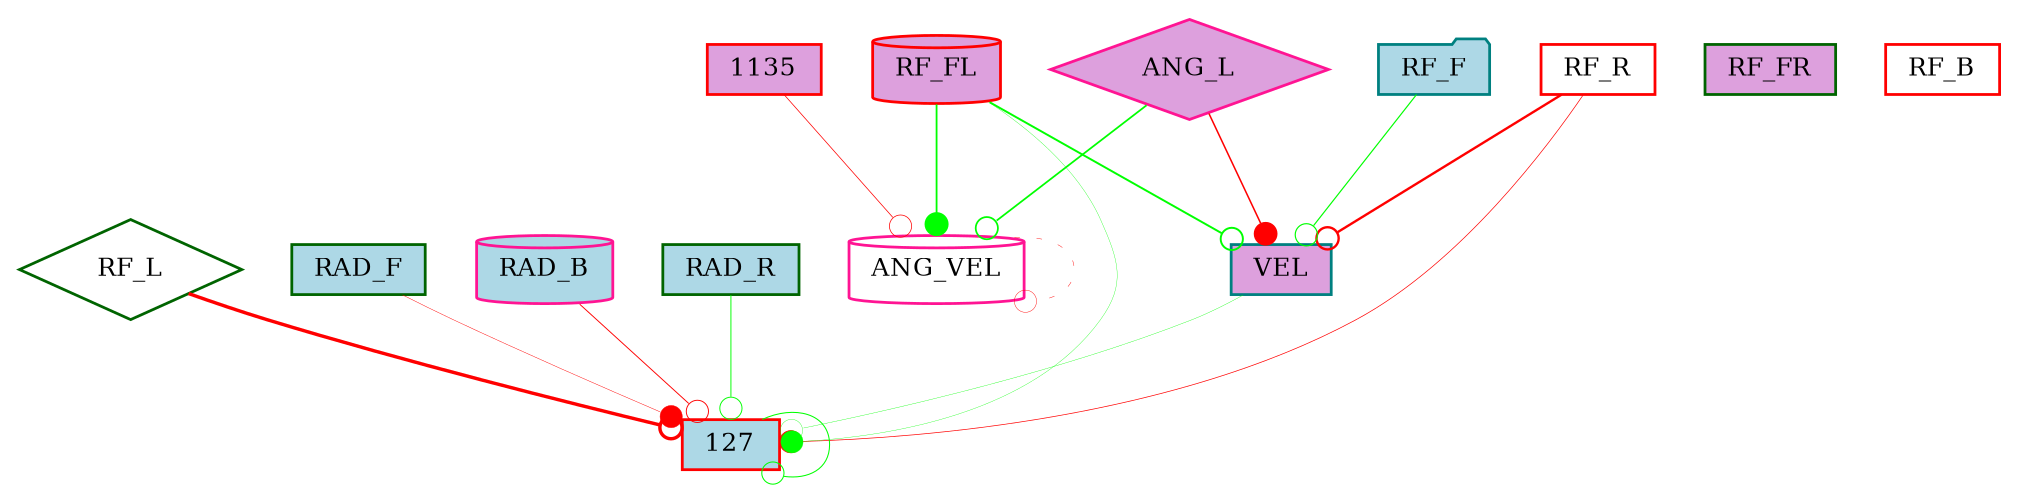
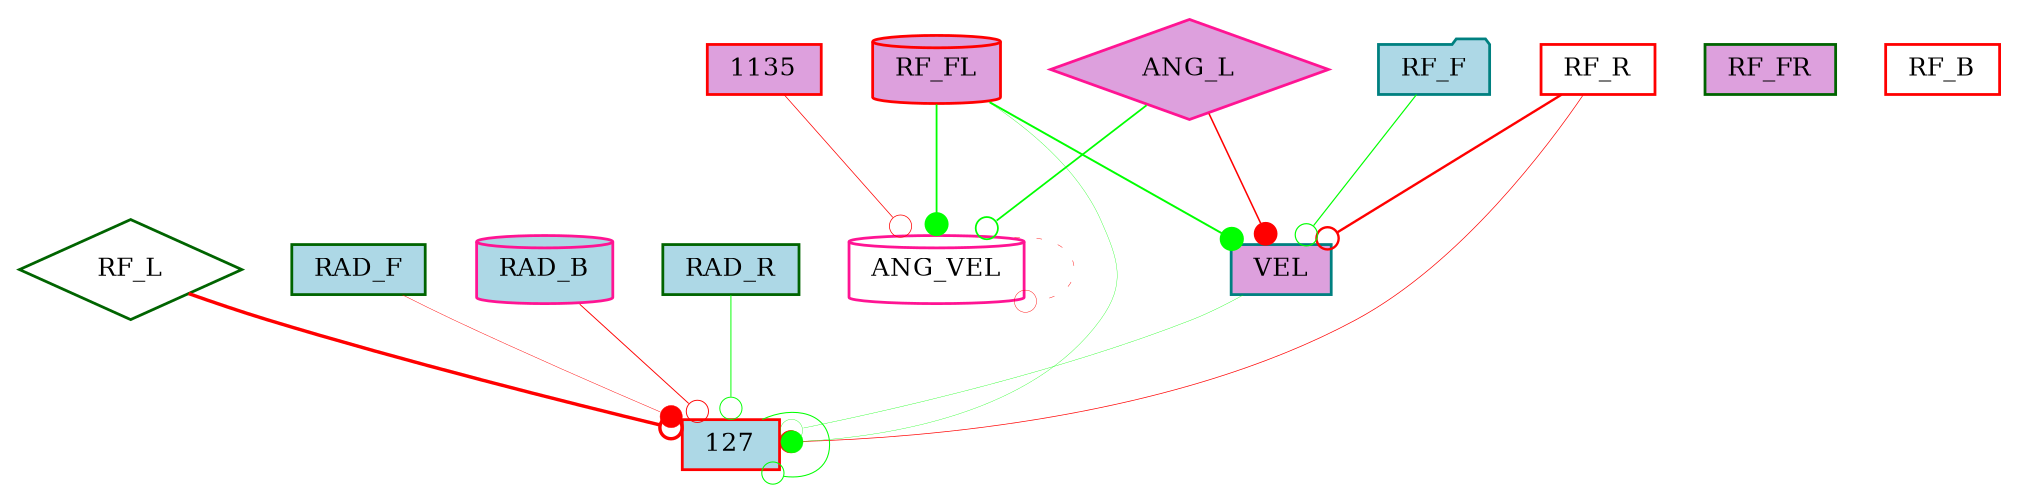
  digraph {
    node [color=red fillcolor=plum fontsize=9 shape=box style=filled]
    edge [arrowhead=odot color=red style=solid]
    RF_R [fillcolor=white height=0.2 width=0.2]
    VEL [color=teal height=0.2 width=0.2]
    127 [fillcolor=lightblue height=0.2 width=0.2]
    RF_FR [color=darkgreen height=0.2 width=0.2]
    RF_F [color=teal fillcolor=lightblue height=0.2 shape=folder width=0.2]
    RF_FL [height=0.2 shape=cylinder width=0.2]
    ANG_VEL [color=deeppink fillcolor=white height=0.2 shape=cylinder width=0.2]
    RF_L [color=darkgreen fillcolor=white height=0.2 shape=diamond width=0.2]
    RF_B [fillcolor=white height=0.2 width=0.2]
    RAD_F [color=darkgreen fillcolor=lightblue height=0.2 width=0.2]
    n11 [color=deeppink height=0.2 label=ANG_L shape=diamond width=0.2]
    RAD_B [color=deeppink fillcolor=lightblue height=0.2 shape=cylinder width=0.2]
    RAD_R [color=darkgreen fillcolor=lightblue height=0.2 width=0.2]
    1135 [height=0.2 width=0.2]
    RF_R -> VEL [penwidth=0.860766085255673]
    RF_R -> 127 [arrowhead=dot penwidth=0.2522502583896187]
    VEL -> 127 [color=green penwidth=0.12571087267291461]
    127 -> 127 [color=green penwidth=0.37412329115136955]
    RF_F -> VEL [color=green penwidth=0.4253688929050441]
-   RF_FL -> VEL [color=green penwidth=0.7035524679372679]
+   RF_FL -> VEL [arrowhead=dot color=green penwidth=0.7035524679372679]
    RF_FL -> 127 [arrowhead=dot color=green penwidth=0.11755301285313678]
    RF_FL -> ANG_VEL [arrowhead=dot color=green penwidth=0.648227987086652]
    ANG_VEL -> ANG_VEL [penwidth=0.1555004722693678 style=dotted]
    RF_L -> 127 [penwidth=1.2346997469581549]
    RAD_F -> 127 [arrowhead=dot penwidth=0.16062101993010108]
    n11 -> VEL [arrowhead=dot penwidth=0.551077949877649]
    n11 -> ANG_VEL [color=green penwidth=0.6326600904076819]
    RAD_B -> 127 [penwidth=0.33737946931228435]
    RAD_R -> 127 [color=green penwidth=0.3439805885969329]
    1135 -> ANG_VEL [penwidth=0.2663732034895276]
  }
